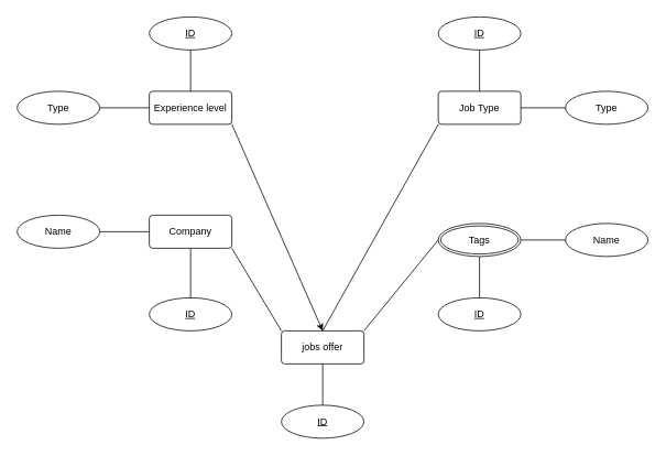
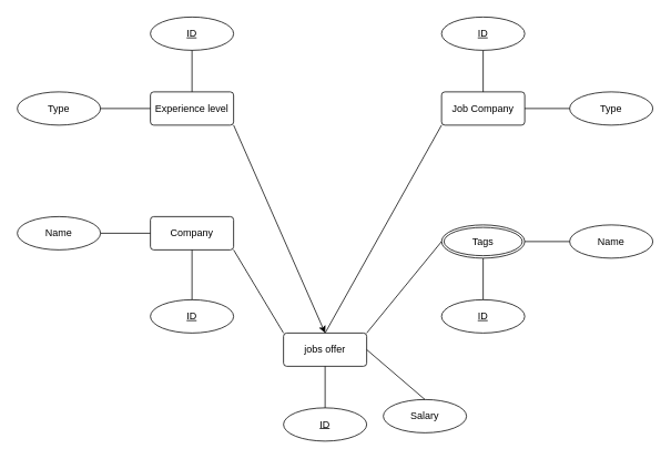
  <mxCell id="0" />
  <mxCell id="1" parent="0" />
- <mxCell id="2" value="Job Type" style="rounded=1;arcSize=10;whiteSpace=wrap;html=1;align=center;" vertex="1" parent="1"><mxGeometry x="530" y="110" width="100" height="40" as="geometry" /></mxCell>
+ <mxCell id="2" value="Job Company" style="rounded=1;arcSize=10;whiteSpace=wrap;html=1;align=center;" vertex="1" parent="1"><mxGeometry x="530" y="110" width="100" height="40" as="geometry" /></mxCell>
  <mxCell id="3" value="ID" style="ellipse;whiteSpace=wrap;html=1;align=center;fontStyle=4;" vertex="1" parent="1"><mxGeometry x="530" y="20" width="100" height="40" as="geometry" /></mxCell>
  <mxCell id="4" value="" style="endArrow=none;html=1;rounded=0;exitX=0.5;exitY=1;exitDx=0;exitDy=0;entryX=0.5;entryY=0;entryDx=0;entryDy=0;" edge="1" parent="1" source="3" target="2"><mxGeometry relative="1" as="geometry"><mxPoint x="600" y="90" as="sourcePoint" /><mxPoint x="760" y="90" as="targetPoint" /></mxGeometry></mxCell>
  <mxCell id="5" value="Type" style="ellipse;whiteSpace=wrap;html=1;align=center;" vertex="1" parent="1"><mxGeometry x="684" y="110" width="100" height="40" as="geometry" /></mxCell>
  <mxCell id="6" value="" style="endArrow=none;html=1;rounded=0;exitX=1;exitY=0.5;exitDx=0;exitDy=0;entryX=0;entryY=0.5;entryDx=0;entryDy=0;" edge="1" parent="1" source="2" target="5"><mxGeometry relative="1" as="geometry"><mxPoint x="600" y="180" as="sourcePoint" /><mxPoint x="760" y="180" as="targetPoint" /></mxGeometry></mxCell>
  <mxCell id="7" value="ID" style="ellipse;whiteSpace=wrap;html=1;align=center;fontStyle=4;" vertex="1" parent="1"><mxGeometry x="530" y="360" width="100" height="40" as="geometry" /></mxCell>
  <mxCell id="8" value="Name" style="ellipse;whiteSpace=wrap;html=1;align=center;" vertex="1" parent="1"><mxGeometry x="684" y="270" width="100" height="40" as="geometry" /></mxCell>
  <mxCell id="9" value="" style="endArrow=none;html=1;rounded=0;exitX=1;exitY=0.5;exitDx=0;exitDy=0;entryX=0;entryY=0.5;entryDx=0;entryDy=0;" edge="1" parent="1" source="27" target="8"><mxGeometry relative="1" as="geometry"><mxPoint x="630" y="290" as="sourcePoint" /><mxPoint x="794" y="320" as="targetPoint" /></mxGeometry></mxCell>
  <mxCell id="10" value="Experience level" style="rounded=1;arcSize=10;whiteSpace=wrap;html=1;align=center;" vertex="1" parent="1"><mxGeometry x="180" y="110" width="100" height="40" as="geometry" /></mxCell>
  <mxCell id="11" value="ID" style="ellipse;whiteSpace=wrap;html=1;align=center;fontStyle=4;" vertex="1" parent="1"><mxGeometry x="180" y="20" width="100" height="40" as="geometry" /></mxCell>
  <mxCell id="12" value="" style="endArrow=none;html=1;rounded=0;exitX=0.5;exitY=1;exitDx=0;exitDy=0;entryX=0.5;entryY=0;entryDx=0;entryDy=0;" edge="1" parent="1" source="11" target="10"><mxGeometry relative="1" as="geometry"><mxPoint x="200" y="170" as="sourcePoint" /><mxPoint x="360" y="170" as="targetPoint" /></mxGeometry></mxCell>
  <mxCell id="13" value="Type" style="ellipse;whiteSpace=wrap;html=1;align=center;" vertex="1" parent="1"><mxGeometry x="20" y="110" width="100" height="40" as="geometry" /></mxCell>
  <mxCell id="14" value="" style="endArrow=none;html=1;rounded=0;exitX=1;exitY=0.5;exitDx=0;exitDy=0;entryX=0;entryY=0.5;entryDx=0;entryDy=0;" edge="1" parent="1" source="13" target="10"><mxGeometry relative="1" as="geometry"><mxPoint x="130" y="190" as="sourcePoint" /><mxPoint x="290" y="190" as="targetPoint" /></mxGeometry></mxCell>
  <mxCell id="15" value="Company" style="rounded=1;arcSize=10;whiteSpace=wrap;html=1;align=center;" vertex="1" parent="1"><mxGeometry x="180" y="260" width="100" height="40" as="geometry" /></mxCell>
  <mxCell id="16" value="ID" style="ellipse;whiteSpace=wrap;html=1;align=center;fontStyle=4;" vertex="1" parent="1"><mxGeometry x="180" y="360" width="100" height="40" as="geometry" /></mxCell>
  <mxCell id="17" value="Name" style="ellipse;whiteSpace=wrap;html=1;align=center;" vertex="1" parent="1"><mxGeometry x="20" y="260" width="100" height="40" as="geometry" /></mxCell>
  <mxCell id="18" value="" style="endArrow=none;html=1;rounded=0;exitX=1;exitY=0.5;exitDx=0;exitDy=0;entryX=0;entryY=0.5;entryDx=0;entryDy=0;" edge="1" parent="1" source="17" target="15"><mxGeometry relative="1" as="geometry"><mxPoint x="160" y="380" as="sourcePoint" /><mxPoint x="320" y="380" as="targetPoint" /></mxGeometry></mxCell>
  <mxCell id="19" value="" style="endArrow=none;html=1;rounded=0;entryX=0.5;entryY=1;entryDx=0;entryDy=0;exitX=0.5;exitY=0;exitDx=0;exitDy=0;" edge="1" parent="1" source="16" target="15"><mxGeometry relative="1" as="geometry"><mxPoint x="10" y="330" as="sourcePoint" /><mxPoint x="170" y="330" as="targetPoint" /></mxGeometry></mxCell>
  <mxCell id="20" value="jobs offer" style="rounded=1;arcSize=10;whiteSpace=wrap;html=1;align=center;" vertex="1" parent="1"><mxGeometry x="340" y="400" width="100" height="40" as="geometry" /></mxCell>
  <mxCell id="21" value="ID" style="ellipse;whiteSpace=wrap;html=1;align=center;fontStyle=4;" vertex="1" parent="1"><mxGeometry x="340" y="490" width="100" height="40" as="geometry" /></mxCell>
  <mxCell id="22" value="" style="endArrow=none;html=1;rounded=0;entryX=0.5;entryY=0;entryDx=0;entryDy=0;" edge="1" parent="1" source="20" target="21"><mxGeometry relative="1" as="geometry"><mxPoint x="160" y="480" as="sourcePoint" /><mxPoint x="320" y="480" as="targetPoint" /></mxGeometry></mxCell>
+ <mxCell id="23" value="Salary" style="ellipse;whiteSpace=wrap;html=1;align=center;" vertex="1" parent="1"><mxGeometry x="460" y="480" width="100" height="40" as="geometry" /></mxCell>
+ <mxCell id="24" value="" style="endArrow=none;html=1;rounded=0;exitX=1;exitY=0.5;exitDx=0;exitDy=0;entryX=0.5;entryY=0;entryDx=0;entryDy=0;" edge="1" parent="1" source="20" target="23"><mxGeometry relative="1" as="geometry"><mxPoint x="520" y="430" as="sourcePoint" /><mxPoint x="680" y="430" as="targetPoint" /></mxGeometry></mxCell>
  <mxCell id="25" value="" style="endArrow=none;html=1;rounded=0;exitX=0.5;exitY=1;exitDx=0;exitDy=0;entryX=0.5;entryY=0;entryDx=0;entryDy=0;" edge="1" parent="1" source="27" target="7"><mxGeometry relative="1" as="geometry"><mxPoint x="580" y="310" as="sourcePoint" /><mxPoint x="624" y="510" as="targetPoint" /></mxGeometry></mxCell>
  <mxCell id="26" value="" style="endArrow=none;html=1;rounded=0;exitX=1;exitY=1;exitDx=0;exitDy=0;entryX=0;entryY=0;entryDx=0;entryDy=0;" edge="1" parent="1" source="15" target="20"><mxGeometry relative="1" as="geometry"><mxPoint x="87" y="490" as="sourcePoint" /><mxPoint x="247" y="490" as="targetPoint" /></mxGeometry></mxCell>
  <mxCell id="27" value="Tags" style="ellipse;shape=doubleEllipse;margin=3;whiteSpace=wrap;html=1;align=center;" vertex="1" parent="1"><mxGeometry x="530" y="270" width="100" height="40" as="geometry" /></mxCell>
  <mxCell id="28" value="" style="endArrow=none;html=1;rounded=0;entryX=0;entryY=0.5;entryDx=0;entryDy=0;exitX=1;exitY=0;exitDx=0;exitDy=0;" edge="1" parent="1" source="20" target="27"><mxGeometry relative="1" as="geometry"><mxPoint x="267" y="310" as="sourcePoint" /><mxPoint x="427" y="310" as="targetPoint" /></mxGeometry></mxCell>
  <mxCell id="29" value="" style="endArrow=classic;html=1;rounded=0;exitX=1;exitY=1;exitDx=0;exitDy=0;entryX=0.5;entryY=0;entryDx=0;entryDy=0;" edge="1" parent="1" source="10" target="20"><mxGeometry relative="1" as="geometry"><mxPoint x="307" y="200" as="sourcePoint" /><mxPoint x="467" y="200" as="targetPoint" /></mxGeometry></mxCell>
  <mxCell id="30" value="" style="endArrow=none;html=1;rounded=0;entryX=0;entryY=1;entryDx=0;entryDy=0;exitX=0.5;exitY=0;exitDx=0;exitDy=0;" edge="1" parent="1" source="20" target="2"><mxGeometry relative="1" as="geometry"><mxPoint x="387" y="200" as="sourcePoint" /><mxPoint x="547" y="200" as="targetPoint" /></mxGeometry></mxCell>
